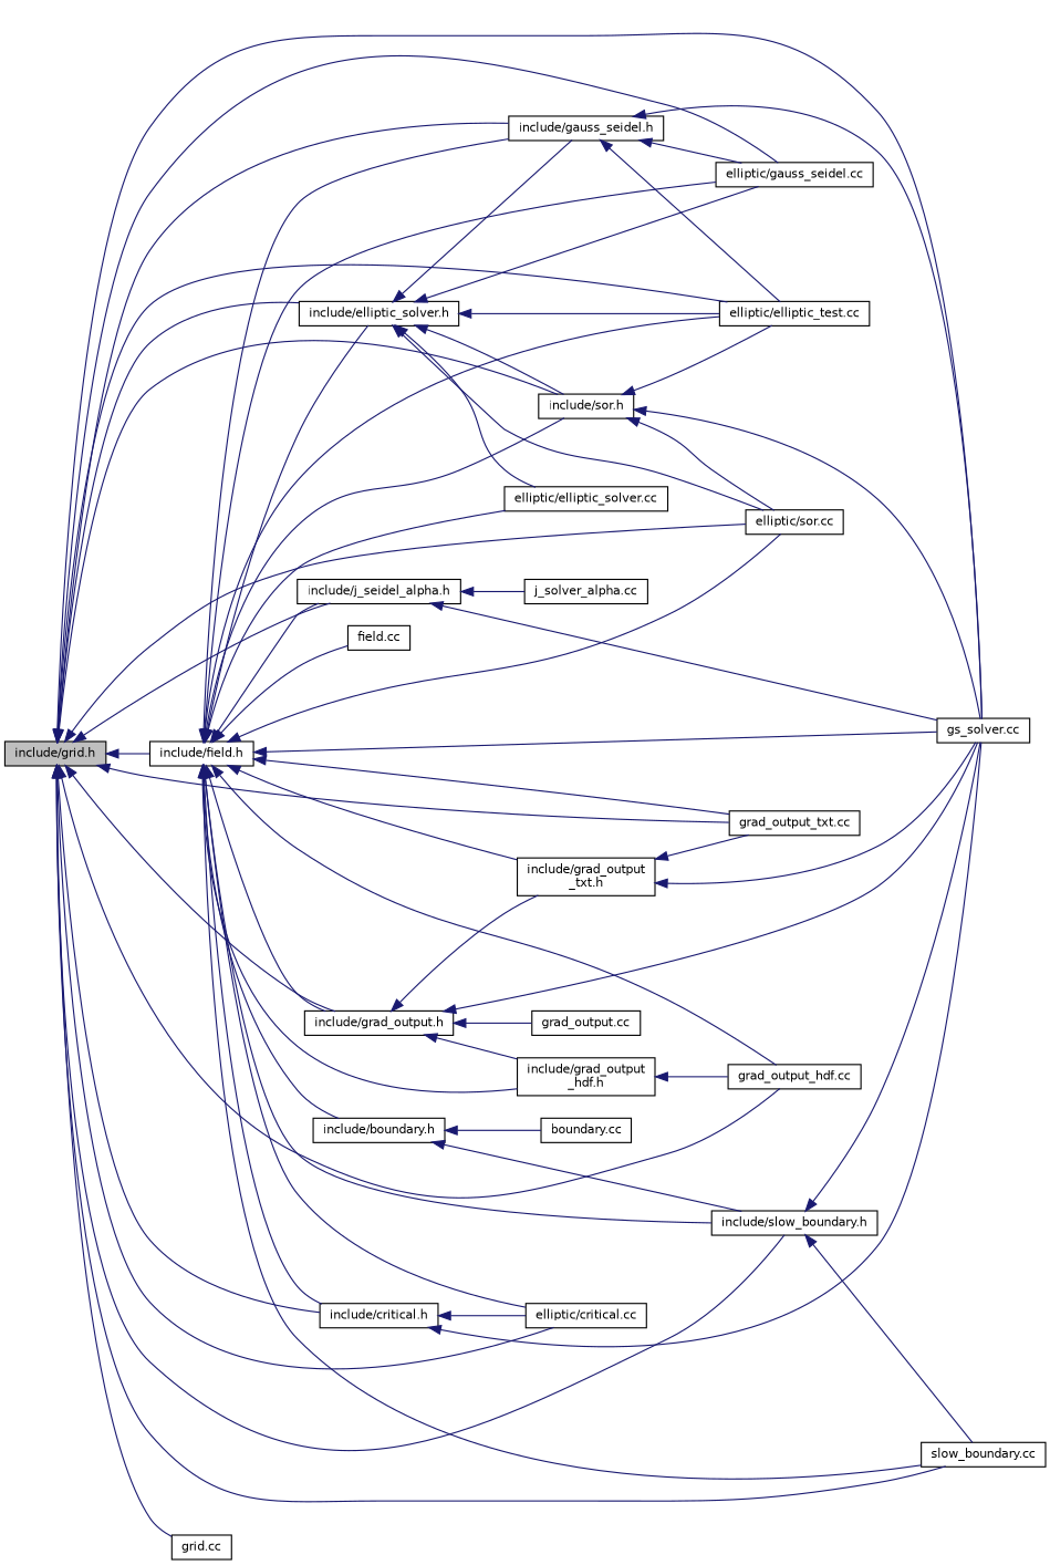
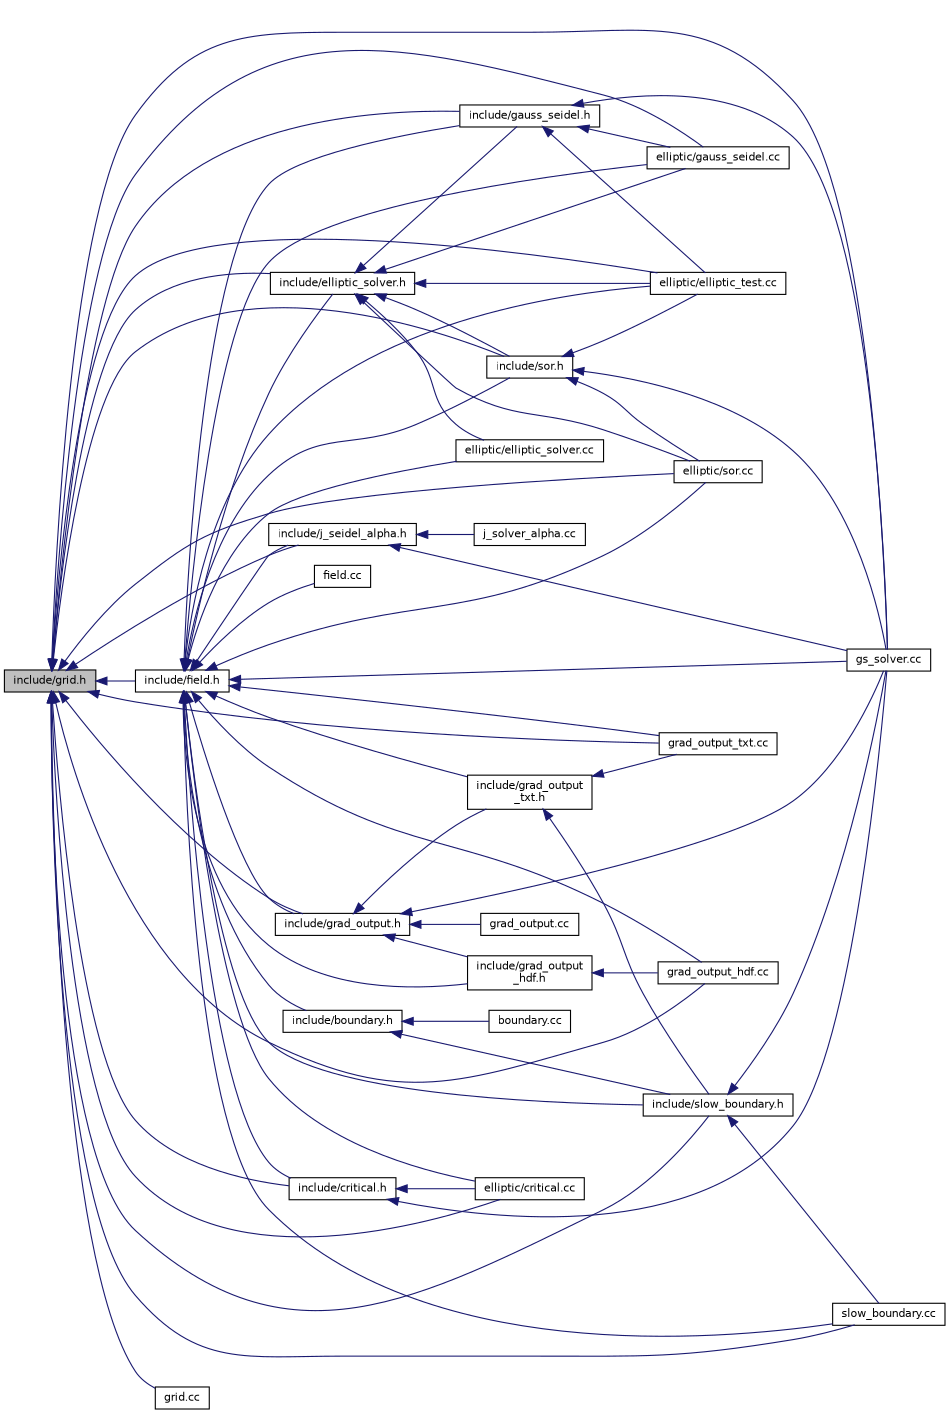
  digraph {
    rankdir=LR
    node [color=black fillcolor=white fontname=Helvetica fontsize=10 shape=record style=filled]
    edge [color=midnightblue dir=back fontname=Helvetica fontsize=10 labelfontname=Helvetica labelfontsize=10 style=solid]
    n1 [fillcolor=grey75 fontcolor=black height=0.2 label="include/grid.h" width=0.4]
    n2 [height=0.2 label="include/field.h" width=0.4]
    n3 [height=0.2 label="elliptic/elliptic_test.cc" width=0.4]
    n4 [height=0.2 label="include/slow_boundary.h" width=0.4]
    n5 [height=0.2 label="gs_solver.cc" width=0.4]
    n6 [height=0.2 label="slow_boundary.cc" width=0.4]
    n7 [height=0.2 label="elliptic/critical.cc" width=0.4]
    n8 [height=0.2 label="include/elliptic_solver.h" width=0.4]
    n9 [height=0.2 label="include/sor.h" width=0.4]
    n10 [height=0.2 label="elliptic/sor.cc" width=0.4]
    n11 [height=0.2 label="include/gauss_seidel.h" width=0.4]
    n12 [height=0.2 label="elliptic/gauss_seidel.cc" width=0.4]
    n13 [height=0.2 label="include/grad_output.h" width=0.4]
    n14 [height=0.2 label="grad_output_txt.cc" width=0.4]
    n15 [height=0.2 label="grad_output_hdf.cc" width=0.4]
    n16 [height=0.2 label="include/j_seidel_alpha.h" width=0.4]
    n17 [height=0.2 label="include/critical.h" width=0.4]
    n18 [height=0.2 label="grid.cc" width=0.4]
    n19 [height=0.2 label="include/boundary.h" width=0.4]
    n20 [height=0.2 label="elliptic/elliptic_solver.cc" width=0.4]
    n21 [height=0.2 label="field.cc" width=0.4]
    n22 [height=0.2 label="include/grad_output\l_txt.h" width=0.4]
    n23 [height=0.2 label="include/grad_output\l_hdf.h" width=0.4]
    n24 [height=0.2 label="grad_output.cc" width=0.4]
    n25 [height=0.2 label="j_solver_alpha.cc" width=0.4]
    n26 [height=0.2 label="boundary.cc" width=0.4]
    n1 -> n2
    n1 -> n3
    n1 -> n4
    n1 -> n5
    n1 -> n6
    n1 -> n7
    n1 -> n8
    n1 -> n9
    n1 -> n10
    n1 -> n11
    n1 -> n12
    n1 -> n13
    n1 -> n14
    n1 -> n15
    n1 -> n16
    n1 -> n17
    n1 -> n18
    n2 -> n3
    n2 -> n4
    n2 -> n5
    n2 -> n6
    n2 -> n7
    n2 -> n8
    n2 -> n9
    n2 -> n10
    n2 -> n11
    n2 -> n12
    n2 -> n13
    n2 -> n14
    n2 -> n15
    n2 -> n16
    n2 -> n17
    n2 -> n19
    n2 -> n20
    n2 -> n21
    n2 -> n22
    n2 -> n23
    n4 -> n5
    n4 -> n6
    n8 -> n3
    n8 -> n9
    n8 -> n10
    n8 -> n11
    n8 -> n12
    n8 -> n20
    n9 -> n3
    n9 -> n5
    n9 -> n10
    n11 -> n3
    n11 -> n5
    n11 -> n12
    n13 -> n5
    n13 -> n22
    n13 -> n23
    n13 -> n24
    n16 -> n5
    n16 -> n25
    n17 -> n5
    n17 -> n7
    n19 -> n4
    n19 -> n26
-   n22 -> n5
+   n22 -> n4
    n22 -> n14
    n23 -> n15
  }
